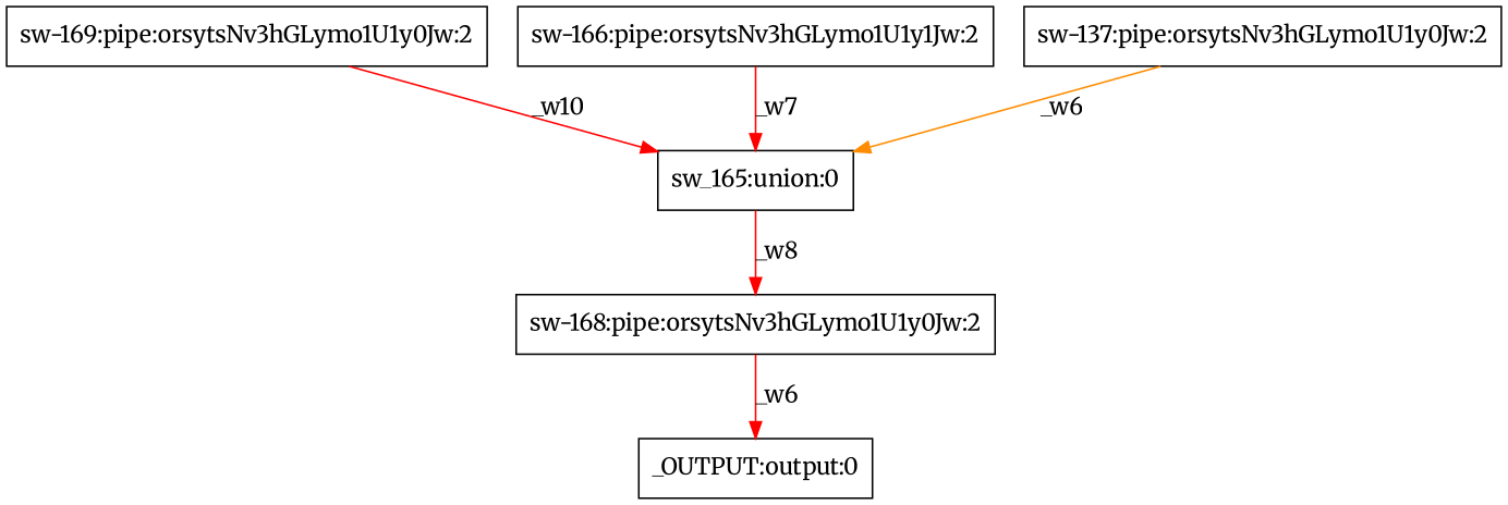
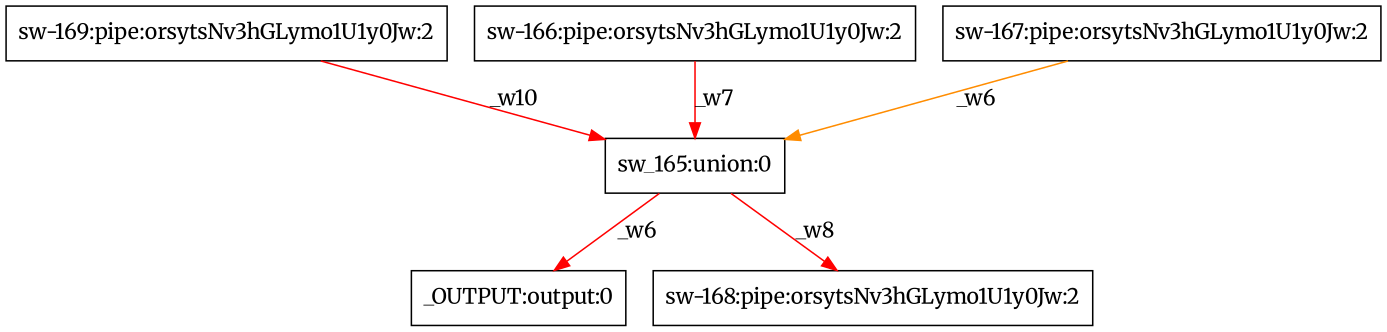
  digraph {
    fontname=Merriweather
    node [fontname=Merriweather shape=box]
    edge [color=red fontname=Merriweather]
    n1 [label="_OUTPUT:output:0"]
    n2 [label="sw-168:pipe:orsytsNv3hGLymo1U1y0Jw:2"]
    n3 [label="sw_165:union:0"]
    n4 [label="sw-169:pipe:orsytsNv3hGLymo1U1y0Jw:2"]
-   n5 [label="sw-166:pipe:orsytsNv3hGLymo1U1y1Jw:2"]
-   n6 [label="sw-137:pipe:orsytsNv3hGLymo1U1y0Jw:2"]
-   n2 -> n1 [label=_w6]
+   n5 [label="sw-166:pipe:orsytsNv3hGLymo1U1y0Jw:2"]
+   n6 [label="sw-167:pipe:orsytsNv3hGLymo1U1y0Jw:2"]
+   n3 -> n1 [label=_w6]
    n3 -> n2 [label=_w8]
    n4 -> n3 [label=_w10]
    n5 -> n3 [label=_w7]
    n6 -> n3 [color=darkorange label=_w6]
  }
